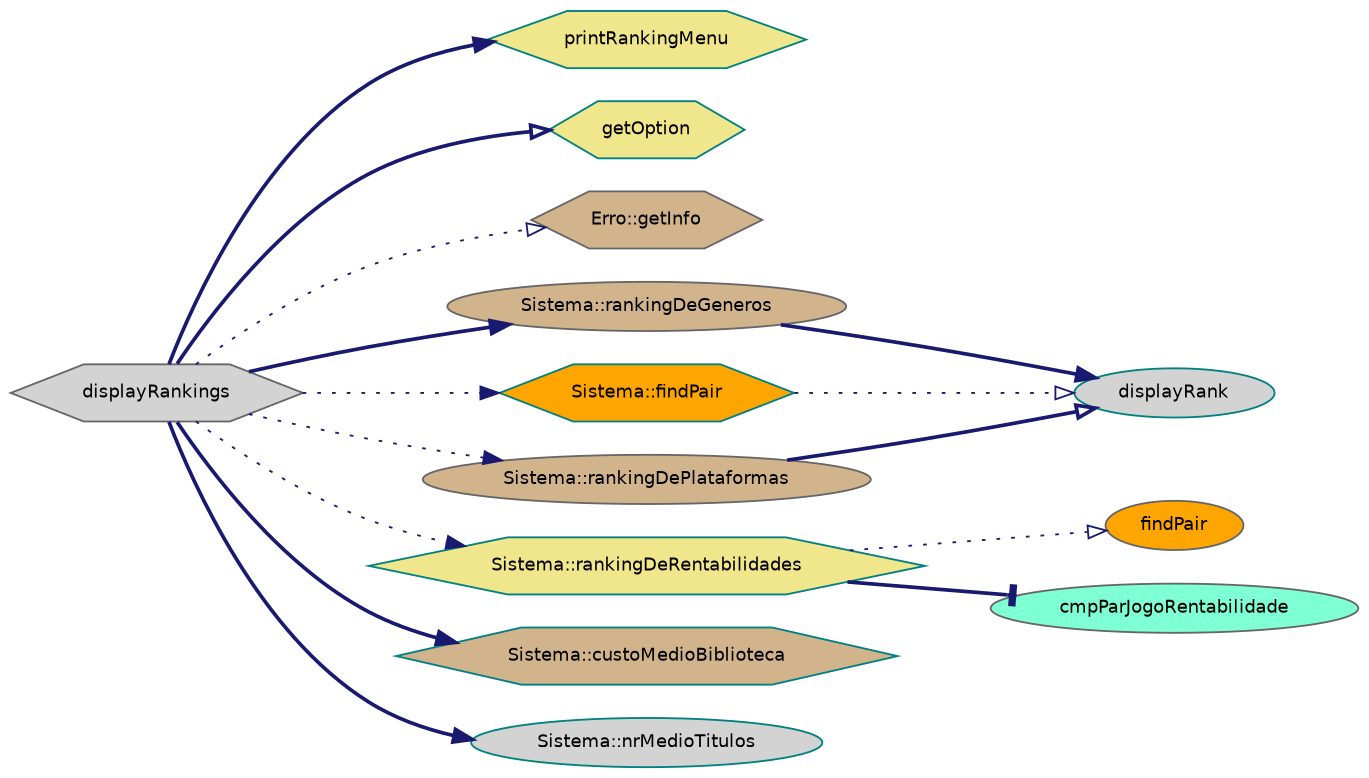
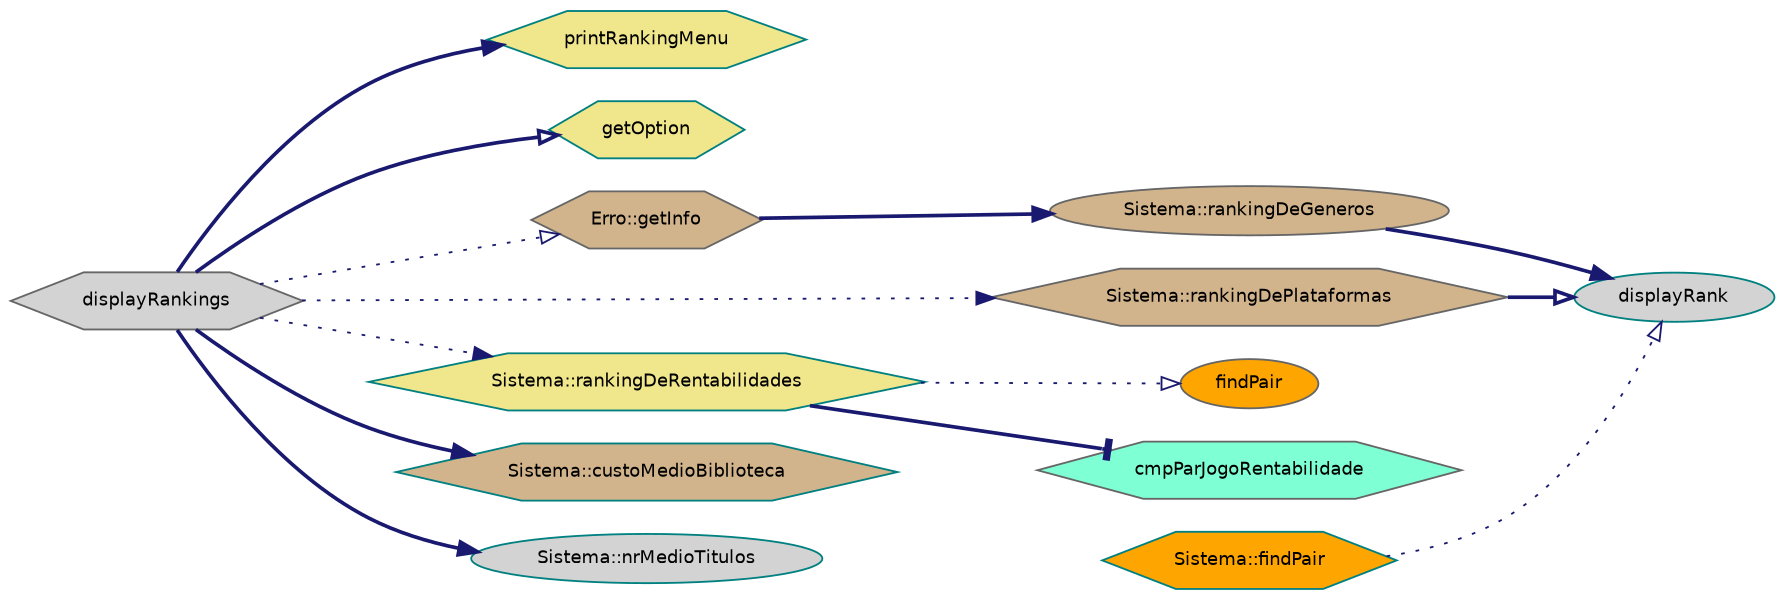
  digraph {
    rankdir=LR
    node [color=teal fillcolor=tan fontname=Helvetica fontsize=10 shape=hexagon style=filled]
    edge [arrowhead=normal color=midnightblue fontname=Helvetica fontsize=10 labelfontname=Helvetica labelfontsize=10 style=bold]
    n1 [color=gray40 fillcolor=lightgrey fontcolor=black height=0.2 label=displayRankings width=0.4]
    n2 [fillcolor=khaki height=0.2 label=printRankingMenu width=0.4]
    n3 [fillcolor=khaki height=0.2 label=getOption width=0.4]
    n4 [color=gray40 height=0.2 label="Erro::getInfo" width=0.4]
    n5 [color=gray40 height=0.2 label="Sistema::rankingDeGeneros" shape=ellipse width=0.4]
    n6 [fillcolor=orange height=0.2 label="Sistema::findPair" width=0.4]
-   n7 [color=gray40 height=0.2 label="Sistema::rankingDePlataformas" shape=ellipse width=0.4]
+   n7 [color=gray40 height=0.2 label="Sistema::rankingDePlataformas" width=0.4]
    n8 [fillcolor=khaki height=0.2 label="Sistema::rankingDeRentabilidades" width=0.4]
    n9 [height=0.2 label="Sistema::custoMedioBiblioteca" width=0.4]
    n10 [fillcolor=lightgrey height=0.2 label="Sistema::nrMedioTitulos" shape=ellipse width=0.4]
    n11 [fillcolor=lightgrey height=0.2 label=displayRank shape=ellipse width=0.4]
    n12 [color=gray40 fillcolor=orange height=0.2 label=findPair shape=ellipse width=0.4]
-   n13 [color=gray40 fillcolor=aquamarine height=0.2 label=cmpParJogoRentabilidade shape=ellipse width=0.4]
+   n13 [color=gray40 fillcolor=aquamarine height=0.2 label=cmpParJogoRentabilidade width=0.4]
    n1 -> n2
    n1 -> n3 [arrowhead=onormal]
    n1 -> n4 [arrowhead=onormal style=dotted]
-   n1 -> n5
-   n1 -> n6 [style=dotted]
+   n4 -> n5
    n1 -> n7 [style=dotted]
    n1 -> n8 [style=dotted]
    n1 -> n9
    n1 -> n10
    n5 -> n11
    n6 -> n11 [arrowhead=onormal style=dotted]
    n7 -> n11 [arrowhead=onormal]
    n8 -> n12 [arrowhead=onormal style=dotted]
    n8 -> n13 [arrowhead=tee]
  }
